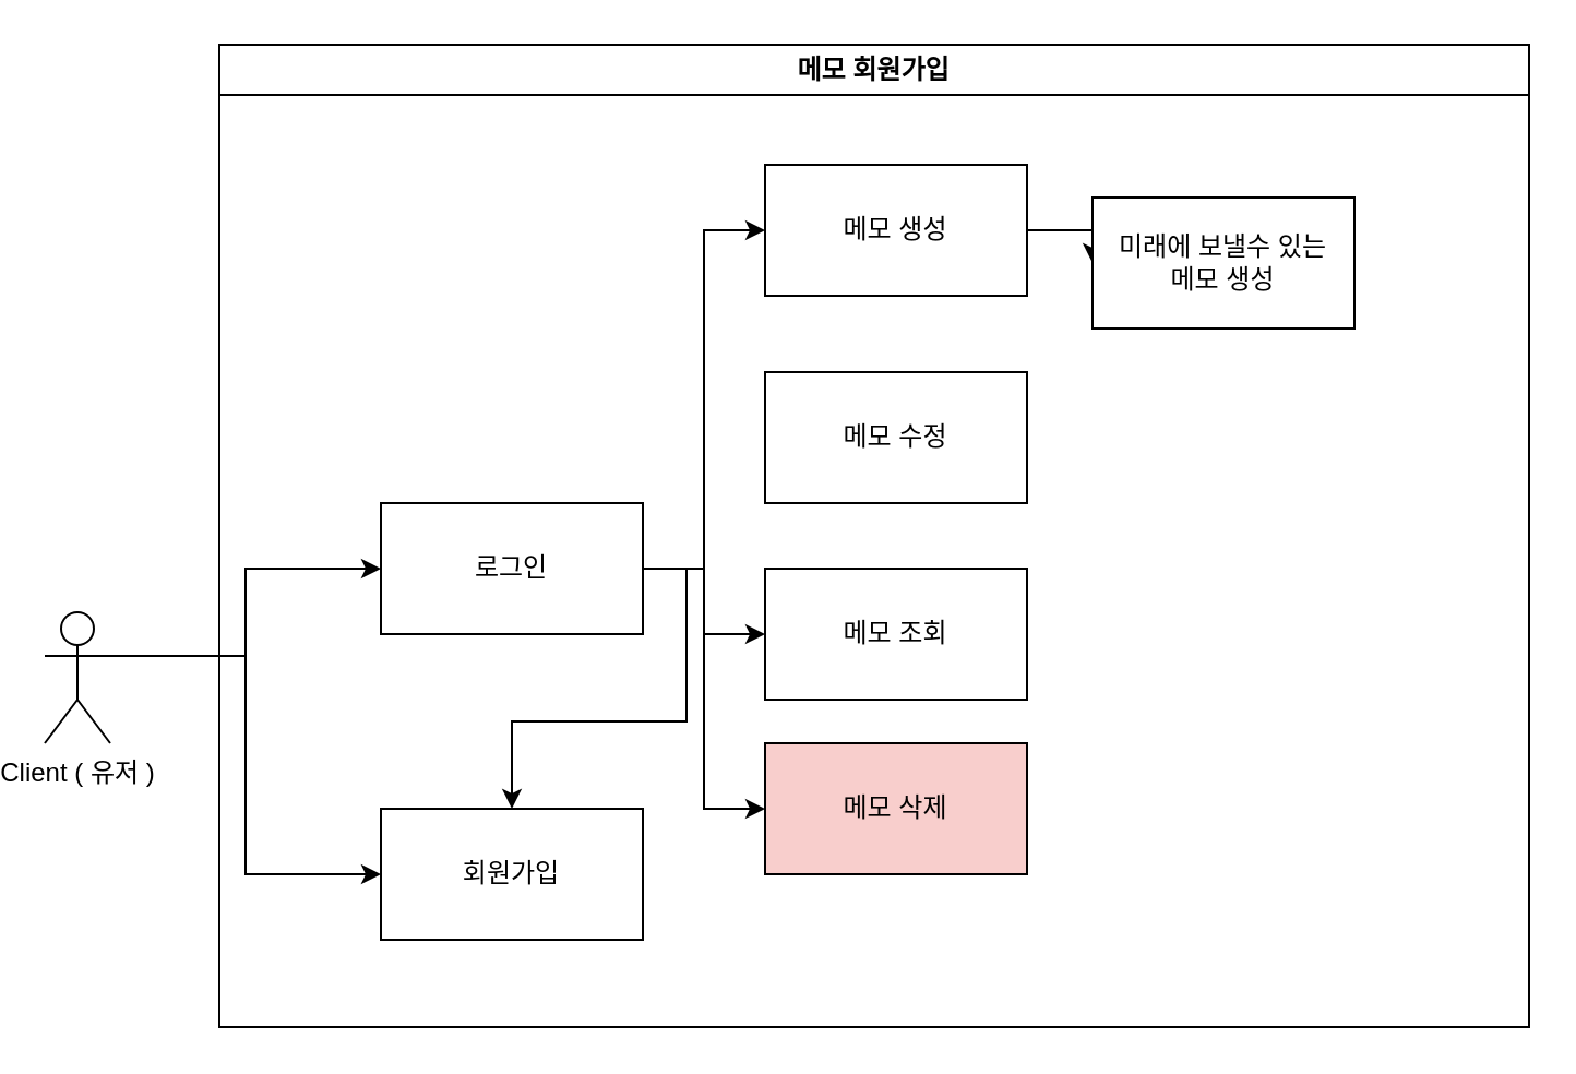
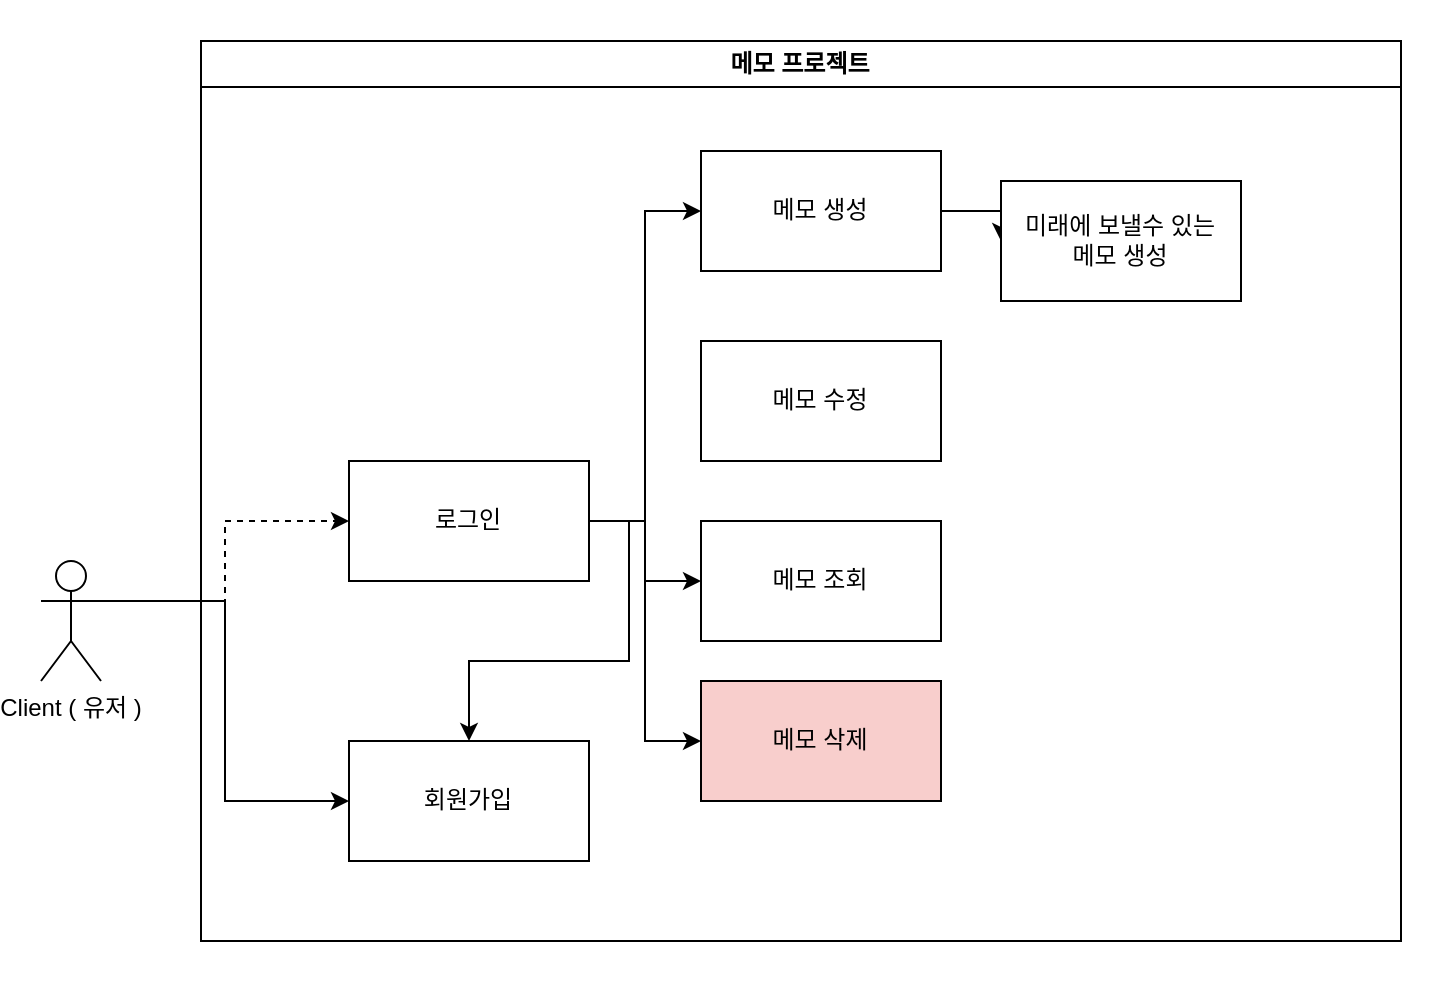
  <mxCell id="0" />
  <mxCell id="1" parent="0" />
- <mxCell id="2" value="메모 회원가입" style="swimlane;whiteSpace=wrap;html=1;" vertex="1" parent="1"><mxGeometry x="100" y="20" width="600" height="450" as="geometry" /></mxCell>
+ <mxCell id="2" value="메모 프로젝트" style="swimlane;whiteSpace=wrap;html=1;" vertex="1" parent="1"><mxGeometry x="100" y="20" width="600" height="450" as="geometry" /></mxCell>
  <mxCell id="3" style="edgeStyle=orthogonalEdgeStyle;rounded=0;orthogonalLoop=1;jettySize=auto;html=1;exitX=1;exitY=0.5;exitDx=0;exitDy=0;entryX=0;entryY=0.5;entryDx=0;entryDy=0;" edge="1" parent="2" source="7" target="10"><mxGeometry relative="1" as="geometry" /></mxCell>
  <mxCell id="4" style="edgeStyle=orthogonalEdgeStyle;rounded=0;orthogonalLoop=1;jettySize=auto;html=1;exitX=1;exitY=0.5;exitDx=0;exitDy=0;" edge="1" parent="2" source="7" target="8"><mxGeometry relative="1" as="geometry" /></mxCell>
  <mxCell id="5" style="edgeStyle=orthogonalEdgeStyle;rounded=0;orthogonalLoop=1;jettySize=auto;html=1;exitX=1;exitY=0.5;exitDx=0;exitDy=0;entryX=0;entryY=0.5;entryDx=0;entryDy=0;" edge="1" parent="2" source="7" target="12"><mxGeometry relative="1" as="geometry" /></mxCell>
  <mxCell id="6" style="edgeStyle=orthogonalEdgeStyle;rounded=0;orthogonalLoop=1;jettySize=auto;html=1;exitX=1;exitY=0.5;exitDx=0;exitDy=0;entryX=0;entryY=0.5;entryDx=0;entryDy=0;" edge="1" parent="2" source="7" target="13"><mxGeometry relative="1" as="geometry" /></mxCell>
  <mxCell id="7" value="로그인" style="rounded=0;whiteSpace=wrap;html=1;" vertex="1" parent="2"><mxGeometry x="74" y="210" width="120" height="60" as="geometry" /></mxCell>
  <mxCell id="8" value="회원가입" style="rounded=0;whiteSpace=wrap;html=1;" vertex="1" parent="2"><mxGeometry x="74" y="350" width="120" height="60" as="geometry" /></mxCell>
  <mxCell id="9" style="edgeStyle=orthogonalEdgeStyle;rounded=0;orthogonalLoop=1;jettySize=auto;html=1;exitX=1;exitY=0.5;exitDx=0;exitDy=0;entryX=0;entryY=0.5;entryDx=0;entryDy=0;" edge="1" parent="2" source="10" target="14"><mxGeometry relative="1" as="geometry" /></mxCell>
  <mxCell id="10" value="메모 생성" style="rounded=0;whiteSpace=wrap;html=1;" vertex="1" parent="2"><mxGeometry x="250" y="55" width="120" height="60" as="geometry" /></mxCell>
  <mxCell id="11" value="메모 수정" style="rounded=0;whiteSpace=wrap;html=1;" vertex="1" parent="2"><mxGeometry x="250" y="150" width="120" height="60" as="geometry" /></mxCell>
  <mxCell id="12" value="메모 조회" style="rounded=0;whiteSpace=wrap;html=1;" vertex="1" parent="2"><mxGeometry x="250" y="240" width="120" height="60" as="geometry" /></mxCell>
  <mxCell id="13" value="메모 삭제" style="rounded=0;whiteSpace=wrap;html=1;fillColor=#f8cecc;" vertex="1" parent="2"><mxGeometry x="250" y="320" width="120" height="60" as="geometry" /></mxCell>
  <mxCell id="14" value="미래에 보낼수 있는 &lt;br&gt;메모 생성" style="rounded=0;whiteSpace=wrap;html=1;" vertex="1" parent="2"><mxGeometry x="400" y="70" width="120" height="60" as="geometry" /></mxCell>
- <mxCell id="15" style="edgeStyle=orthogonalEdgeStyle;rounded=0;orthogonalLoop=1;jettySize=auto;html=1;exitX=1;exitY=0.333;exitDx=0;exitDy=0;exitPerimeter=0;entryX=0;entryY=0.5;entryDx=0;entryDy=0;" edge="1" parent="1" source="17" target="7"><mxGeometry relative="1" as="geometry" /></mxCell>
+ <mxCell id="15" style="edgeStyle=orthogonalEdgeStyle;rounded=0;orthogonalLoop=1;jettySize=auto;html=1;exitX=1;exitY=0.333;exitDx=0;exitDy=0;exitPerimeter=0;entryX=0;entryY=0.5;entryDx=0;entryDy=0;dashed=1;" edge="1" parent="1" source="17" target="7"><mxGeometry relative="1" as="geometry" /></mxCell>
  <mxCell id="16" style="edgeStyle=orthogonalEdgeStyle;rounded=0;orthogonalLoop=1;jettySize=auto;html=1;exitX=1;exitY=0.333;exitDx=0;exitDy=0;exitPerimeter=0;entryX=0;entryY=0.5;entryDx=0;entryDy=0;" edge="1" parent="1" source="17" target="8"><mxGeometry relative="1" as="geometry" /></mxCell>
  <mxCell id="17" value="Client ( 유저 )" style="shape=umlActor;verticalLabelPosition=bottom;verticalAlign=top;html=1;outlineConnect=0;" vertex="1" parent="1"><mxGeometry x="20" y="280" width="30" height="60" as="geometry" /></mxCell>
